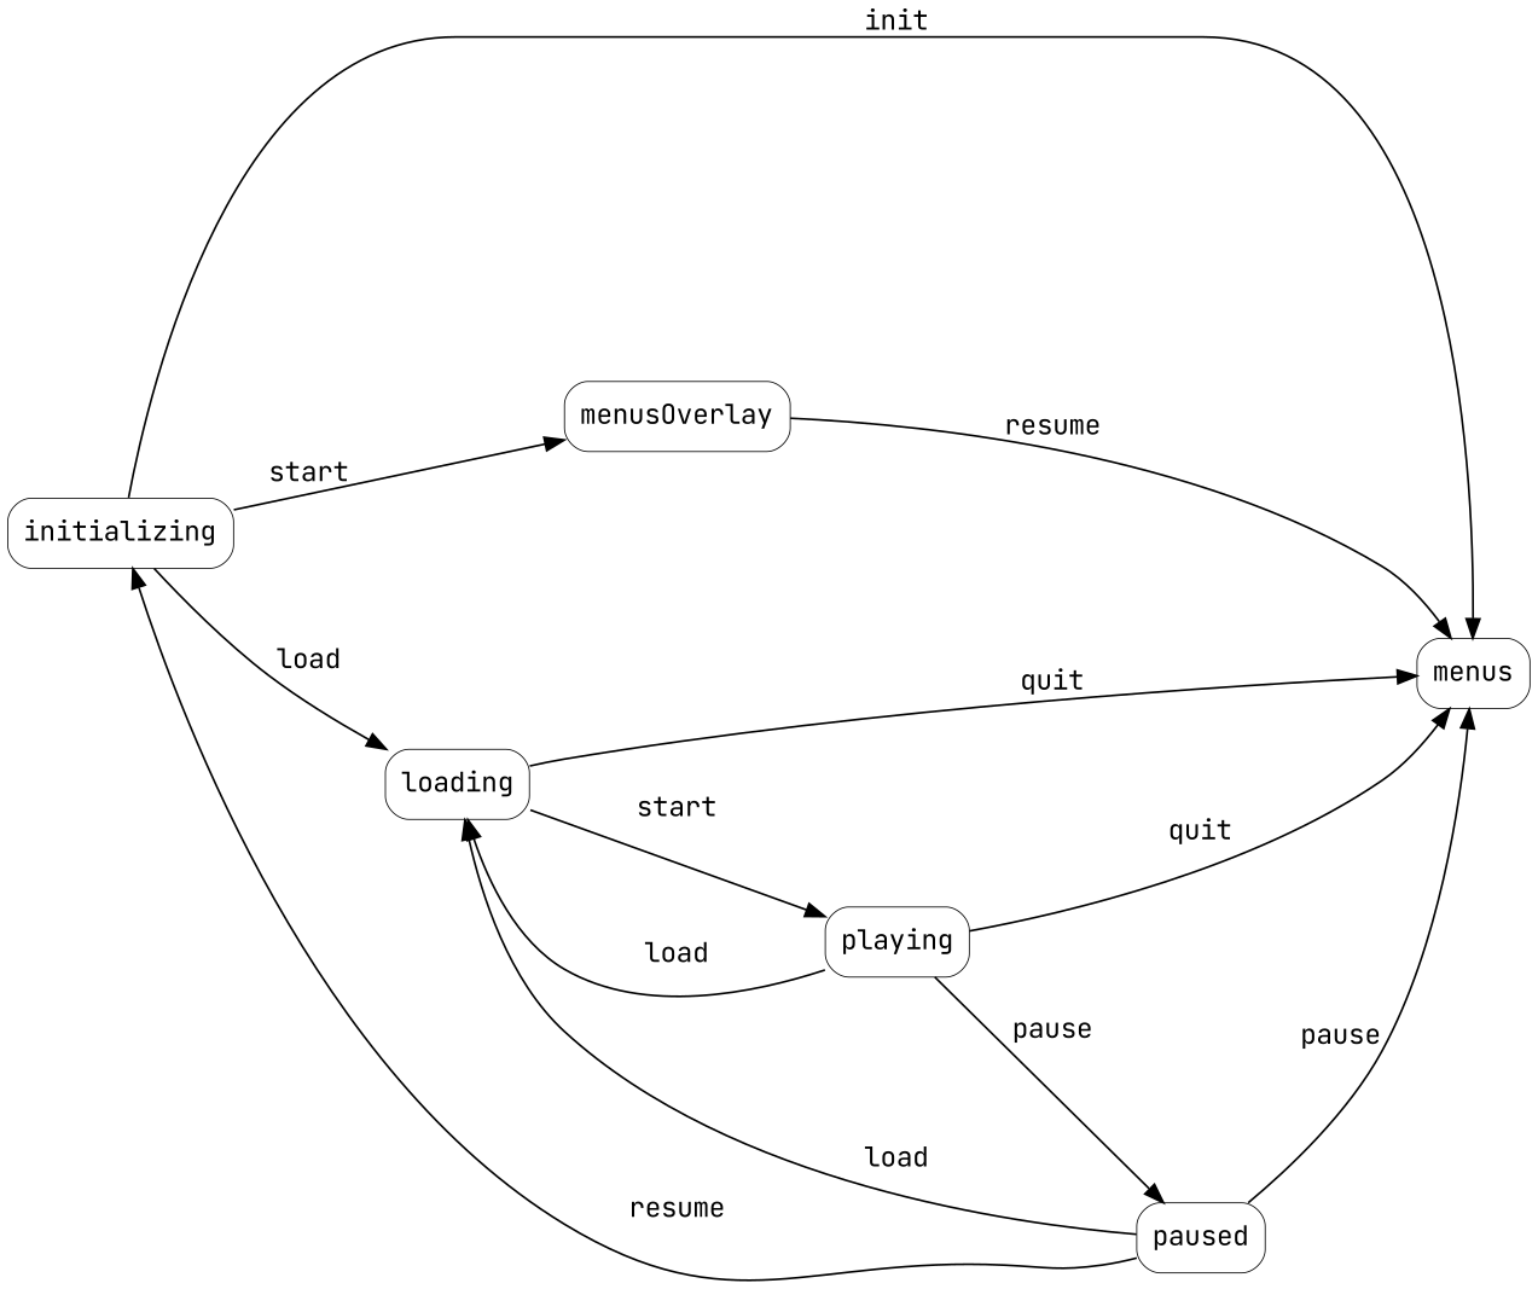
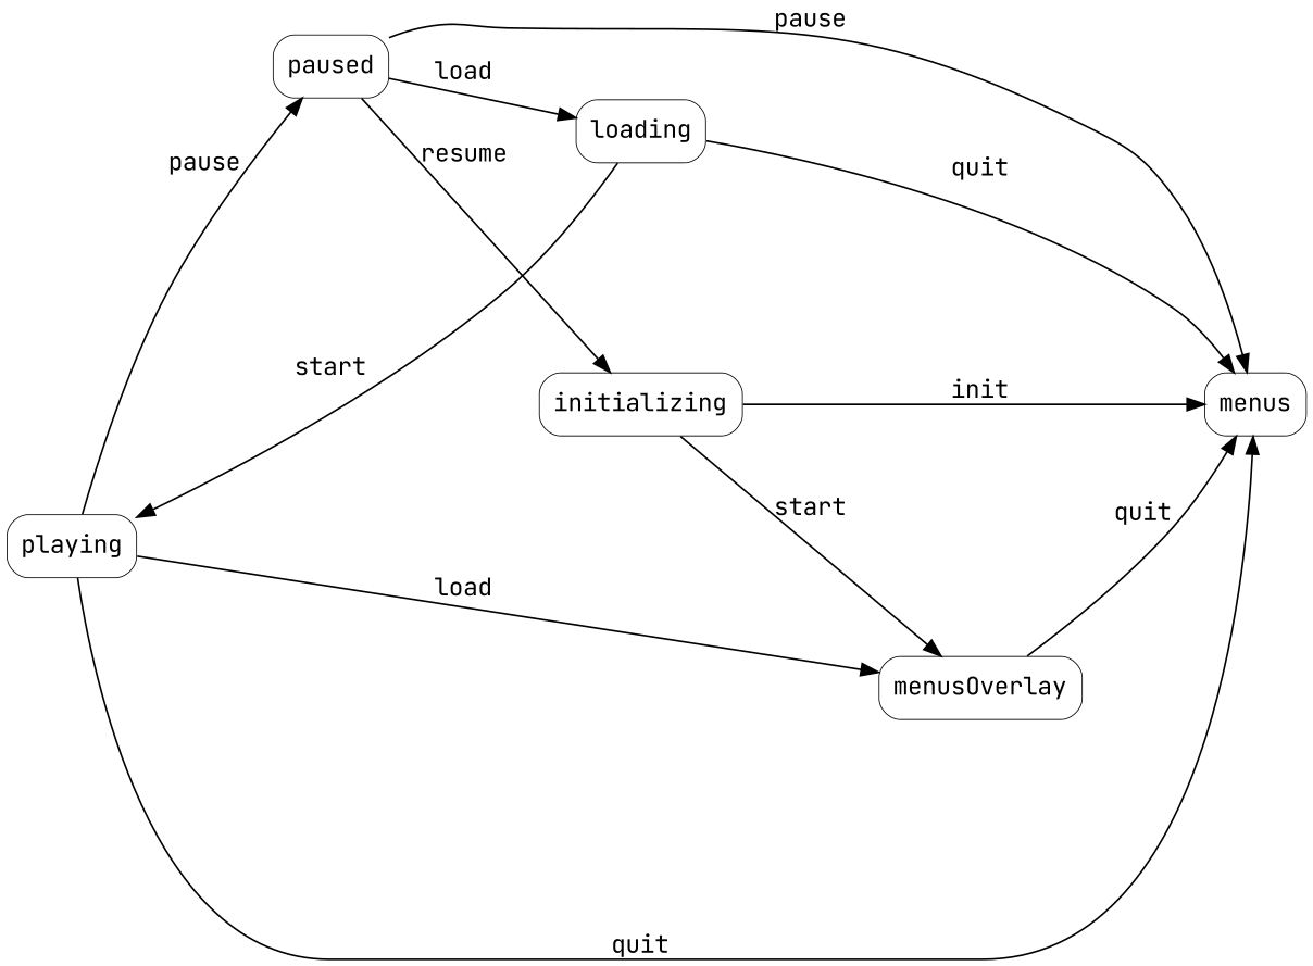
  digraph {
    fontname="JetBrains Mono"
    fontsize=14
    nodesep=1
    rankdir=LR
    node [fontname="JetBrains Mono" penwidth=0.5 shape=rect style=rounded]
    edge [fontname="JetBrains Mono"]
    initializing
    menus
    menusOverlay
    loading
    playing
    paused
    initializing -> menus [label=init]
    initializing -> menusOverlay [label=start]
-   initializing -> loading [label=load]
-   menusOverlay -> menus [label=resume]
+   menusOverlay -> menus [label=quit]
    loading -> menus [label=quit]
    loading -> playing [label=start]
    playing -> menus [label=quit]
-   playing -> loading [label=load]
+   playing -> menusOverlay [label=load]
    playing -> paused [label=pause]
    paused -> initializing [label=resume]
    paused -> menus [label=pause]
    paused -> loading [label=load]
  }
